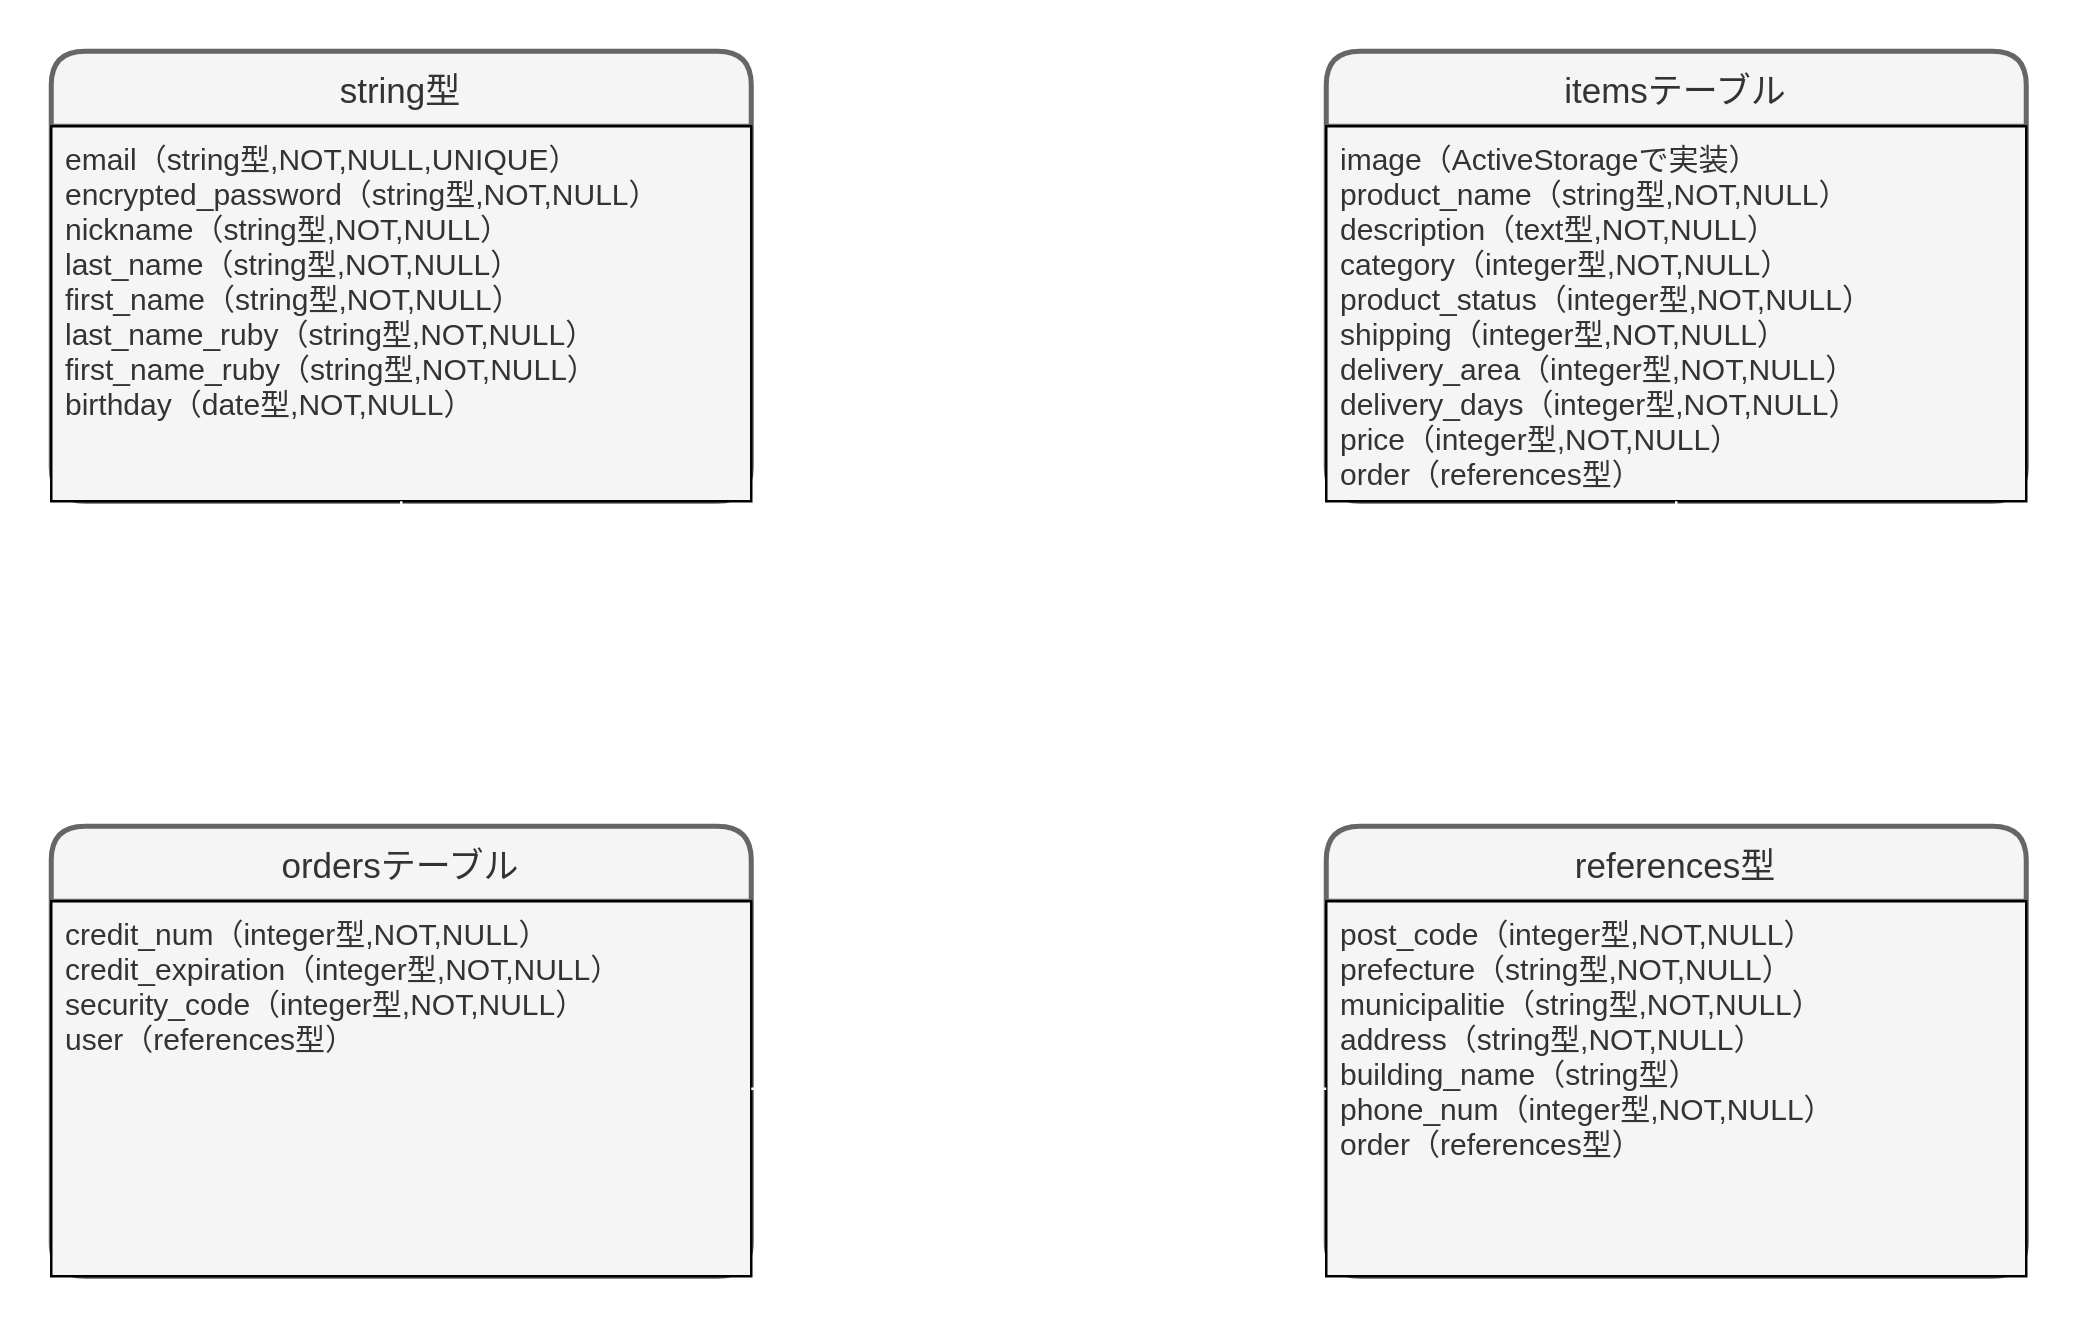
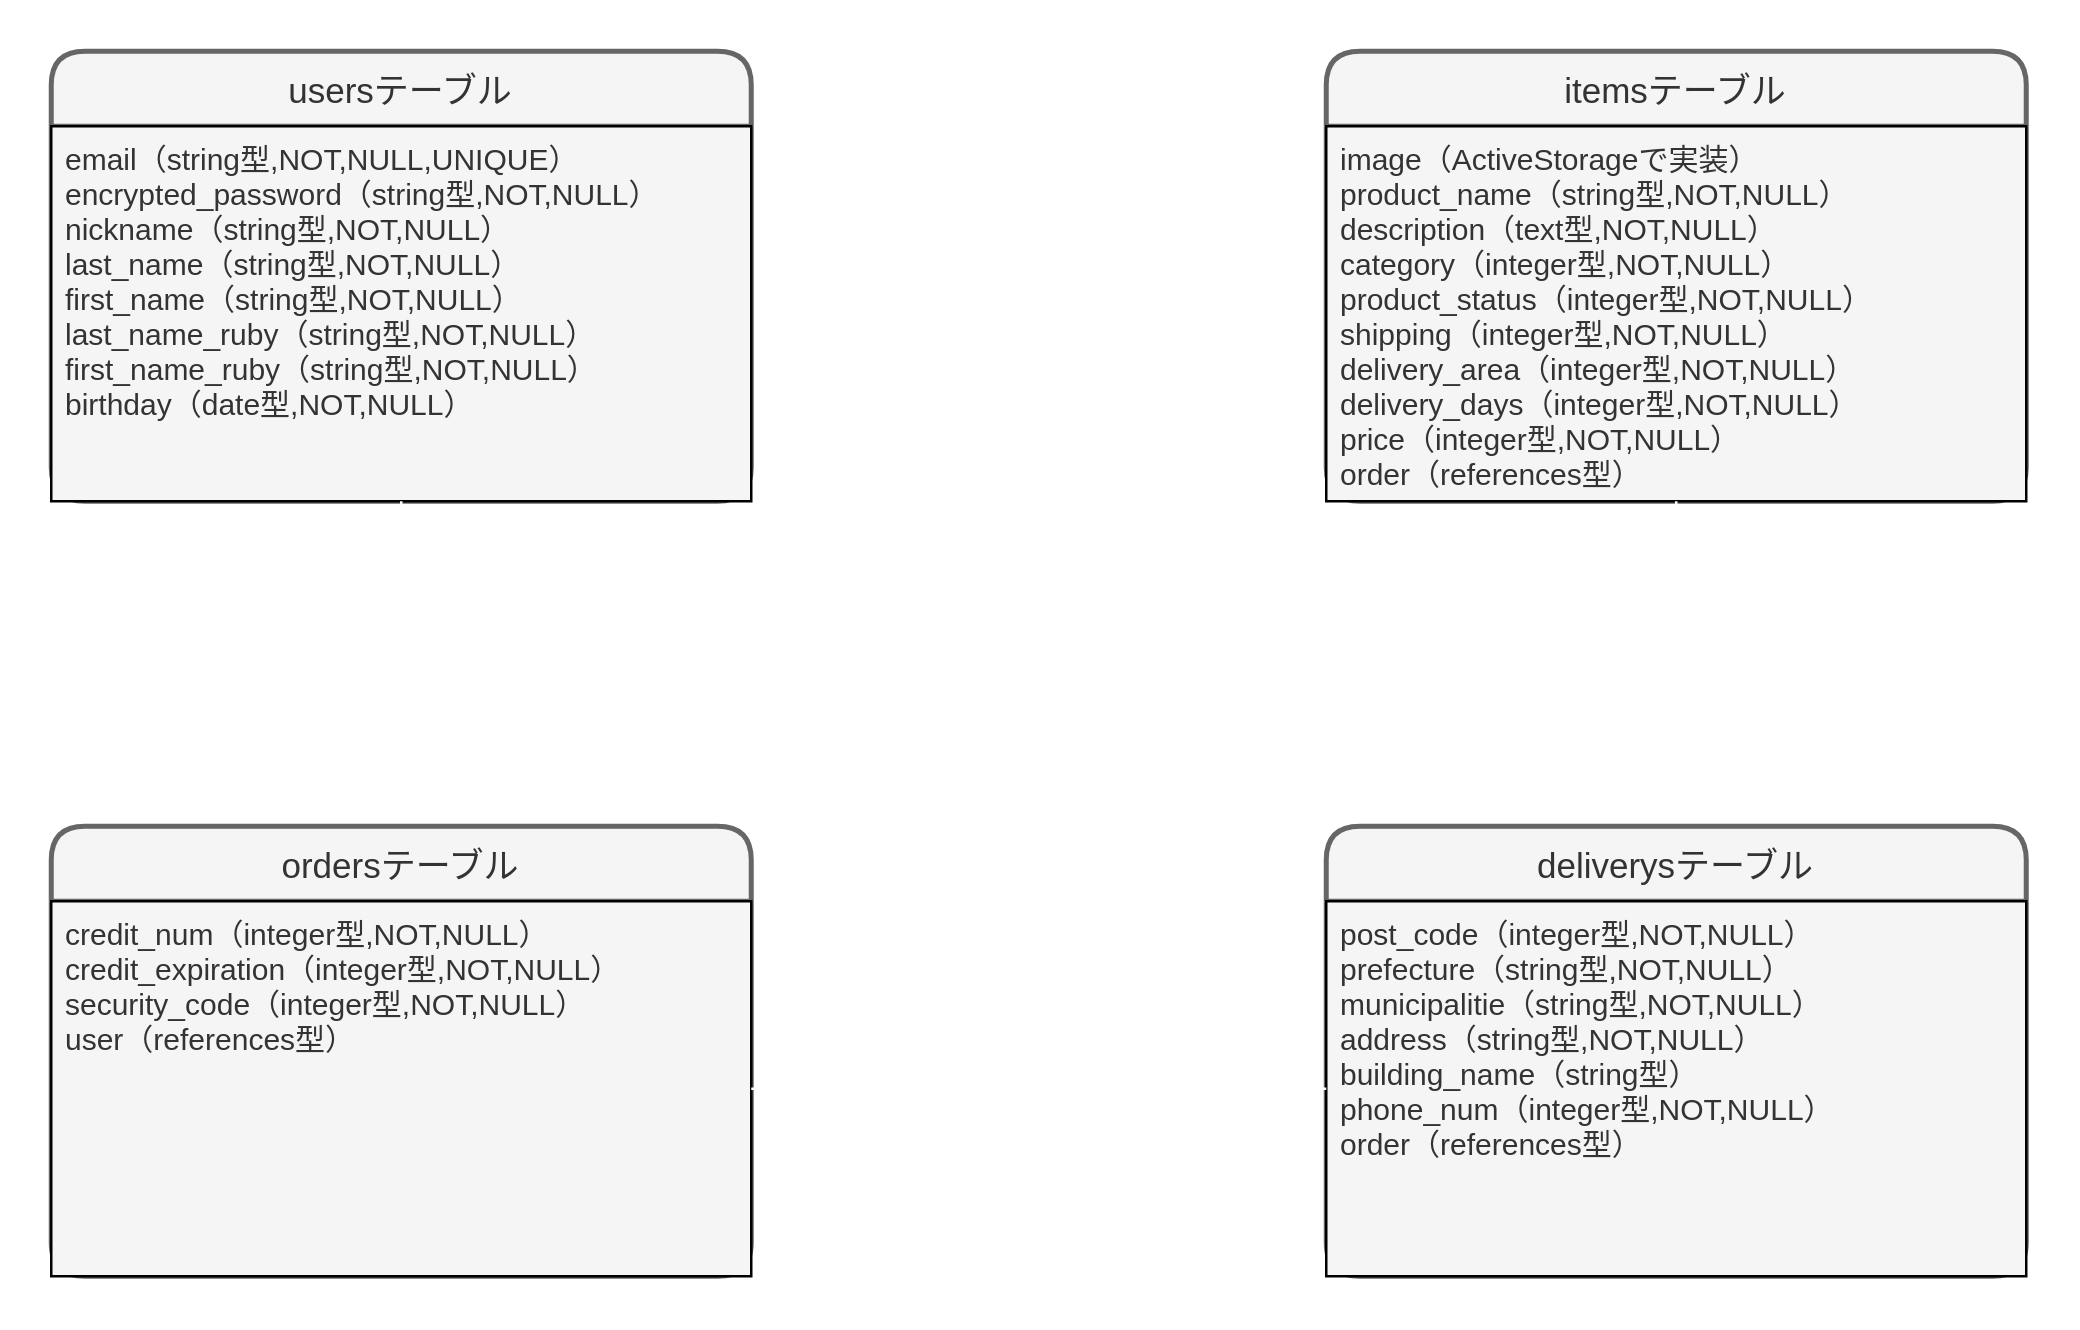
  <mxCell id="0" />
  <mxCell id="1" parent="0" />
  <mxCell id="2" style="edgeStyle=orthogonalEdgeStyle;rounded=0;orthogonalLoop=1;jettySize=auto;html=1;entryX=0;entryY=0.4;entryDx=0;entryDy=0;entryPerimeter=0;startArrow=ERone;startFill=0;startSize=15;endArrow=ERmany;endFill=0;endSize=15;targetPerimeterSpacing=0;strokeColor=#FFFFFF;fontFamily=Helvetica;" edge="1" parent="1" source="3" target="6"><mxGeometry relative="1" as="geometry" /></mxCell>
- <mxCell id="3" value="string型" style="swimlane;childLayout=stackLayout;horizontal=1;startSize=30;horizontalStack=0;rounded=1;fontSize=14;fontStyle=0;strokeWidth=2;resizeParent=0;resizeLast=1;shadow=0;dashed=0;align=center;fillColor=#f5f5f5;strokeColor=#666666;fontColor=#333333;labelPosition=center;verticalLabelPosition=middle;verticalAlign=middle;" parent="1" vertex="1"><mxGeometry x="20" y="20" width="280" height="180" as="geometry" /></mxCell>
+ <mxCell id="3" value="usersテーブル" style="swimlane;childLayout=stackLayout;horizontal=1;startSize=30;horizontalStack=0;rounded=1;fontSize=14;fontStyle=0;strokeWidth=2;resizeParent=0;resizeLast=1;shadow=0;dashed=0;align=center;fillColor=#f5f5f5;strokeColor=#666666;fontColor=#333333;labelPosition=center;verticalLabelPosition=middle;verticalAlign=middle;" parent="1" vertex="1"><mxGeometry x="20" y="20" width="280" height="180" as="geometry" /></mxCell>
  <mxCell id="4" value="email（string型,NOT,NULL,UNIQUE）&#10;encrypted_password（string型,NOT,NULL）&#10;nickname（string型,NOT,NULL）&#10;last_name（string型,NOT,NULL）&#10;first_name（string型,NOT,NULL）&#10;last_name_ruby（string型,NOT,NULL）&#10;first_name_ruby（string型,NOT,NULL）&#10;birthday（date型,NOT,NULL）" style="align=left;fillColor=#f5f5f5;spacingLeft=4;fontSize=12;verticalAlign=top;resizable=0;rotatable=0;part=1;fontColor=#333333;strokeColor=#000000;" parent="3" vertex="1"><mxGeometry y="30" width="280" height="150" as="geometry" /></mxCell>
  <mxCell id="5" value="itemsテーブル" style="swimlane;childLayout=stackLayout;horizontal=1;startSize=30;horizontalStack=0;rounded=1;fontSize=14;fontStyle=0;strokeWidth=2;resizeParent=0;resizeLast=1;shadow=0;dashed=0;align=center;fillColor=#f5f5f5;strokeColor=#666666;fontColor=#333333;" parent="1" vertex="1"><mxGeometry x="530" y="20" width="280" height="180" as="geometry" /></mxCell>
  <mxCell id="6" value="image（ActiveStorageで実装）&#10;product_name（string型,NOT,NULL）&#10;description（text型,NOT,NULL）&#10;category（integer型,NOT,NULL）&#10;product_status（integer型,NOT,NULL）&#10;shipping（integer型,NOT,NULL）&#10;delivery_area（integer型,NOT,NULL）&#10;delivery_days（integer型,NOT,NULL）&#10;price（integer型,NOT,NULL）&#10;order（references型）" style="align=left;fillColor=#f5f5f5;spacingLeft=4;fontSize=12;verticalAlign=top;resizable=0;rotatable=0;part=1;fontColor=#333333;strokeColor=#000000;" vertex="1" parent="5"><mxGeometry y="30" width="280" height="150" as="geometry" /></mxCell>
  <mxCell id="7" value="" style="align=left;fillColor=#f5f5f5;spacingLeft=4;fontSize=12;verticalAlign=top;resizable=0;rotatable=0;part=1;fontColor=#333333;strokeColor=#000000;" parent="5" vertex="1"><mxGeometry y="180" width="280" as="geometry" /></mxCell>
- <mxCell id="8" value="references型" style="swimlane;childLayout=stackLayout;horizontal=1;startSize=30;horizontalStack=0;rounded=1;fontSize=14;fontStyle=0;strokeWidth=2;resizeParent=0;resizeLast=1;shadow=0;dashed=0;align=center;fillColor=#f5f5f5;strokeColor=#666666;fontColor=#333333;" parent="1" vertex="1"><mxGeometry x="530" y="330" width="280" height="180" as="geometry" /></mxCell>
+ <mxCell id="8" value="deliverysテーブル" style="swimlane;childLayout=stackLayout;horizontal=1;startSize=30;horizontalStack=0;rounded=1;fontSize=14;fontStyle=0;strokeWidth=2;resizeParent=0;resizeLast=1;shadow=0;dashed=0;align=center;fillColor=#f5f5f5;strokeColor=#666666;fontColor=#333333;" parent="1" vertex="1"><mxGeometry x="530" y="330" width="280" height="180" as="geometry" /></mxCell>
  <mxCell id="9" value="post_code（integer型,NOT,NULL）&#10;prefecture（string型,NOT,NULL）&#10;municipalitie（string型,NOT,NULL）&#10;address（string型,NOT,NULL）&#10;building_name（string型）&#10;phone_num（integer型,NOT,NULL）&#10;order（references型）" style="align=left;fillColor=#f5f5f5;spacingLeft=4;fontSize=12;verticalAlign=top;resizable=0;rotatable=0;part=1;fontColor=#333333;strokeColor=#000000;" parent="8" vertex="1"><mxGeometry y="30" width="280" height="150" as="geometry" /></mxCell>
  <mxCell id="10" style="edgeStyle=orthogonalEdgeStyle;rounded=0;orthogonalLoop=1;jettySize=auto;html=1;exitX=0.5;exitY=0;exitDx=0;exitDy=0;entryX=0.5;entryY=1;entryDx=0;entryDy=0;startArrow=ERmany;startFill=0;startSize=15;endArrow=ERone;endFill=0;endSize=15;targetPerimeterSpacing=0;strokeColor=#FFFFFF;fontFamily=Helvetica;" edge="1" parent="1" source="12" target="4"><mxGeometry relative="1" as="geometry" /></mxCell>
  <mxCell id="11" style="edgeStyle=orthogonalEdgeStyle;rounded=0;orthogonalLoop=1;jettySize=auto;html=1;startArrow=ERone;startFill=0;startSize=15;endArrow=ERone;endFill=0;endSize=15;targetPerimeterSpacing=0;strokeColor=#FFFFFF;fontFamily=Helvetica;" edge="1" parent="1" source="12" target="6"><mxGeometry relative="1" as="geometry"><Array as="points"><mxPoint x="210" y="270" /><mxPoint x="670" y="270" /></Array></mxGeometry></mxCell>
  <mxCell id="12" value="ordersテーブル" style="swimlane;childLayout=stackLayout;horizontal=1;startSize=30;horizontalStack=0;rounded=1;fontSize=14;fontStyle=0;strokeWidth=2;resizeParent=0;resizeLast=1;shadow=0;dashed=0;align=center;fillColor=#f5f5f5;strokeColor=#666666;fontColor=#333333;" vertex="1" parent="1"><mxGeometry x="20" y="330" width="280" height="180" as="geometry" /></mxCell>
  <mxCell id="13" value="credit_num（integer型,NOT,NULL）&#10;credit_expiration（integer型,NOT,NULL）&#10;security_code（integer型,NOT,NULL）&#10;user（references型）" style="align=left;fillColor=#f5f5f5;spacingLeft=4;fontSize=12;verticalAlign=top;resizable=0;rotatable=0;part=1;fontColor=#333333;strokeColor=#000000;" vertex="1" parent="12"><mxGeometry y="30" width="280" height="150" as="geometry" /></mxCell>
  <mxCell id="14" style="edgeStyle=orthogonalEdgeStyle;rounded=0;orthogonalLoop=1;jettySize=auto;html=1;entryX=0;entryY=0.5;entryDx=0;entryDy=0;startArrow=ERone;startFill=0;startSize=15;endArrow=ERone;endFill=0;endSize=15;targetPerimeterSpacing=0;strokeColor=#FFFFFF;fontFamily=Helvetica;" edge="1" parent="1" source="13" target="9"><mxGeometry relative="1" as="geometry" /></mxCell>
